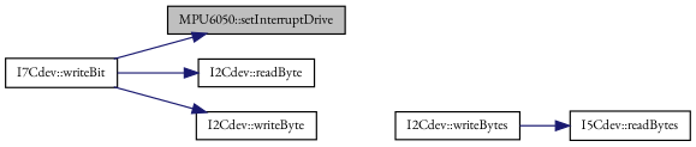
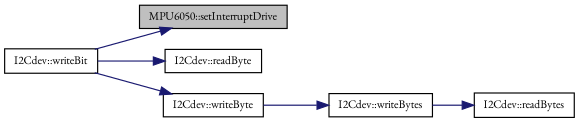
  digraph {
    fontname="EB Garamond"
    rankdir=LR
    node [color=black fillcolor=white fontname="EB Garamond" fontsize=10 shape=record style=filled]
    edge [color=midnightblue fontname="EB Garamond" fontsize=10 labelfontname=Helvetica labelfontsize=10 style=solid]
    n1 [fillcolor=grey75 fontcolor=black height=0.2 label="MPU6050::setInterruptDrive" width=0.4]
-   n2 [height=0.2 label="I7Cdev::writeBit" width=0.4]
+   n2 [height=0.2 label="I2Cdev::writeBit" width=0.4]
    n3 [height=0.2 label="I2Cdev::readByte" width=0.4]
    n4 [height=0.2 label="I2Cdev::writeByte" width=0.4]
    n5 [height=0.2 label="I2Cdev::writeBytes" width=0.4]
-   n6 [height=0.2 label="I5Cdev::readBytes" width=0.4]
+   n6 [height=0.2 label="I2Cdev::readBytes" width=0.4]
    n2 -> n1
    n2 -> n3
    n2 -> n4
+   n4 -> n5
    n5 -> n6
  }
